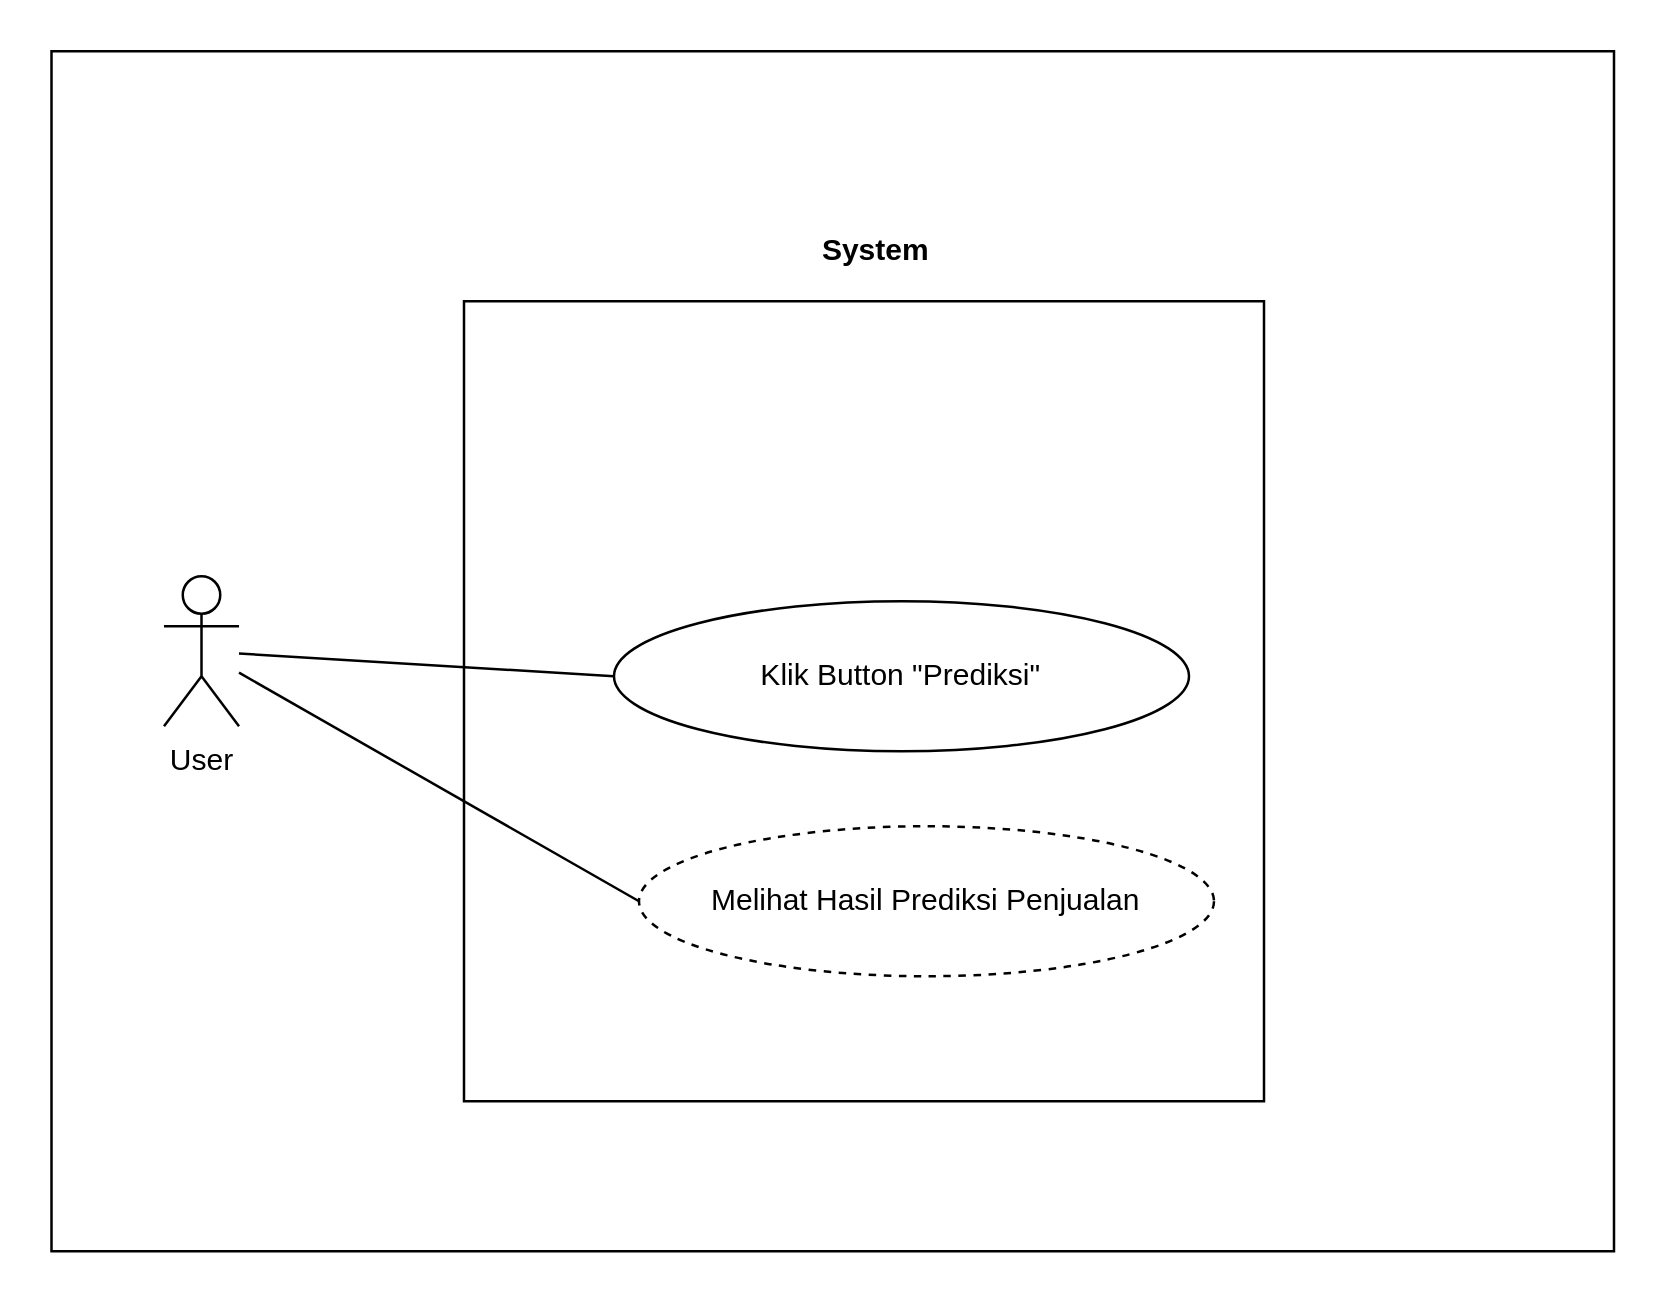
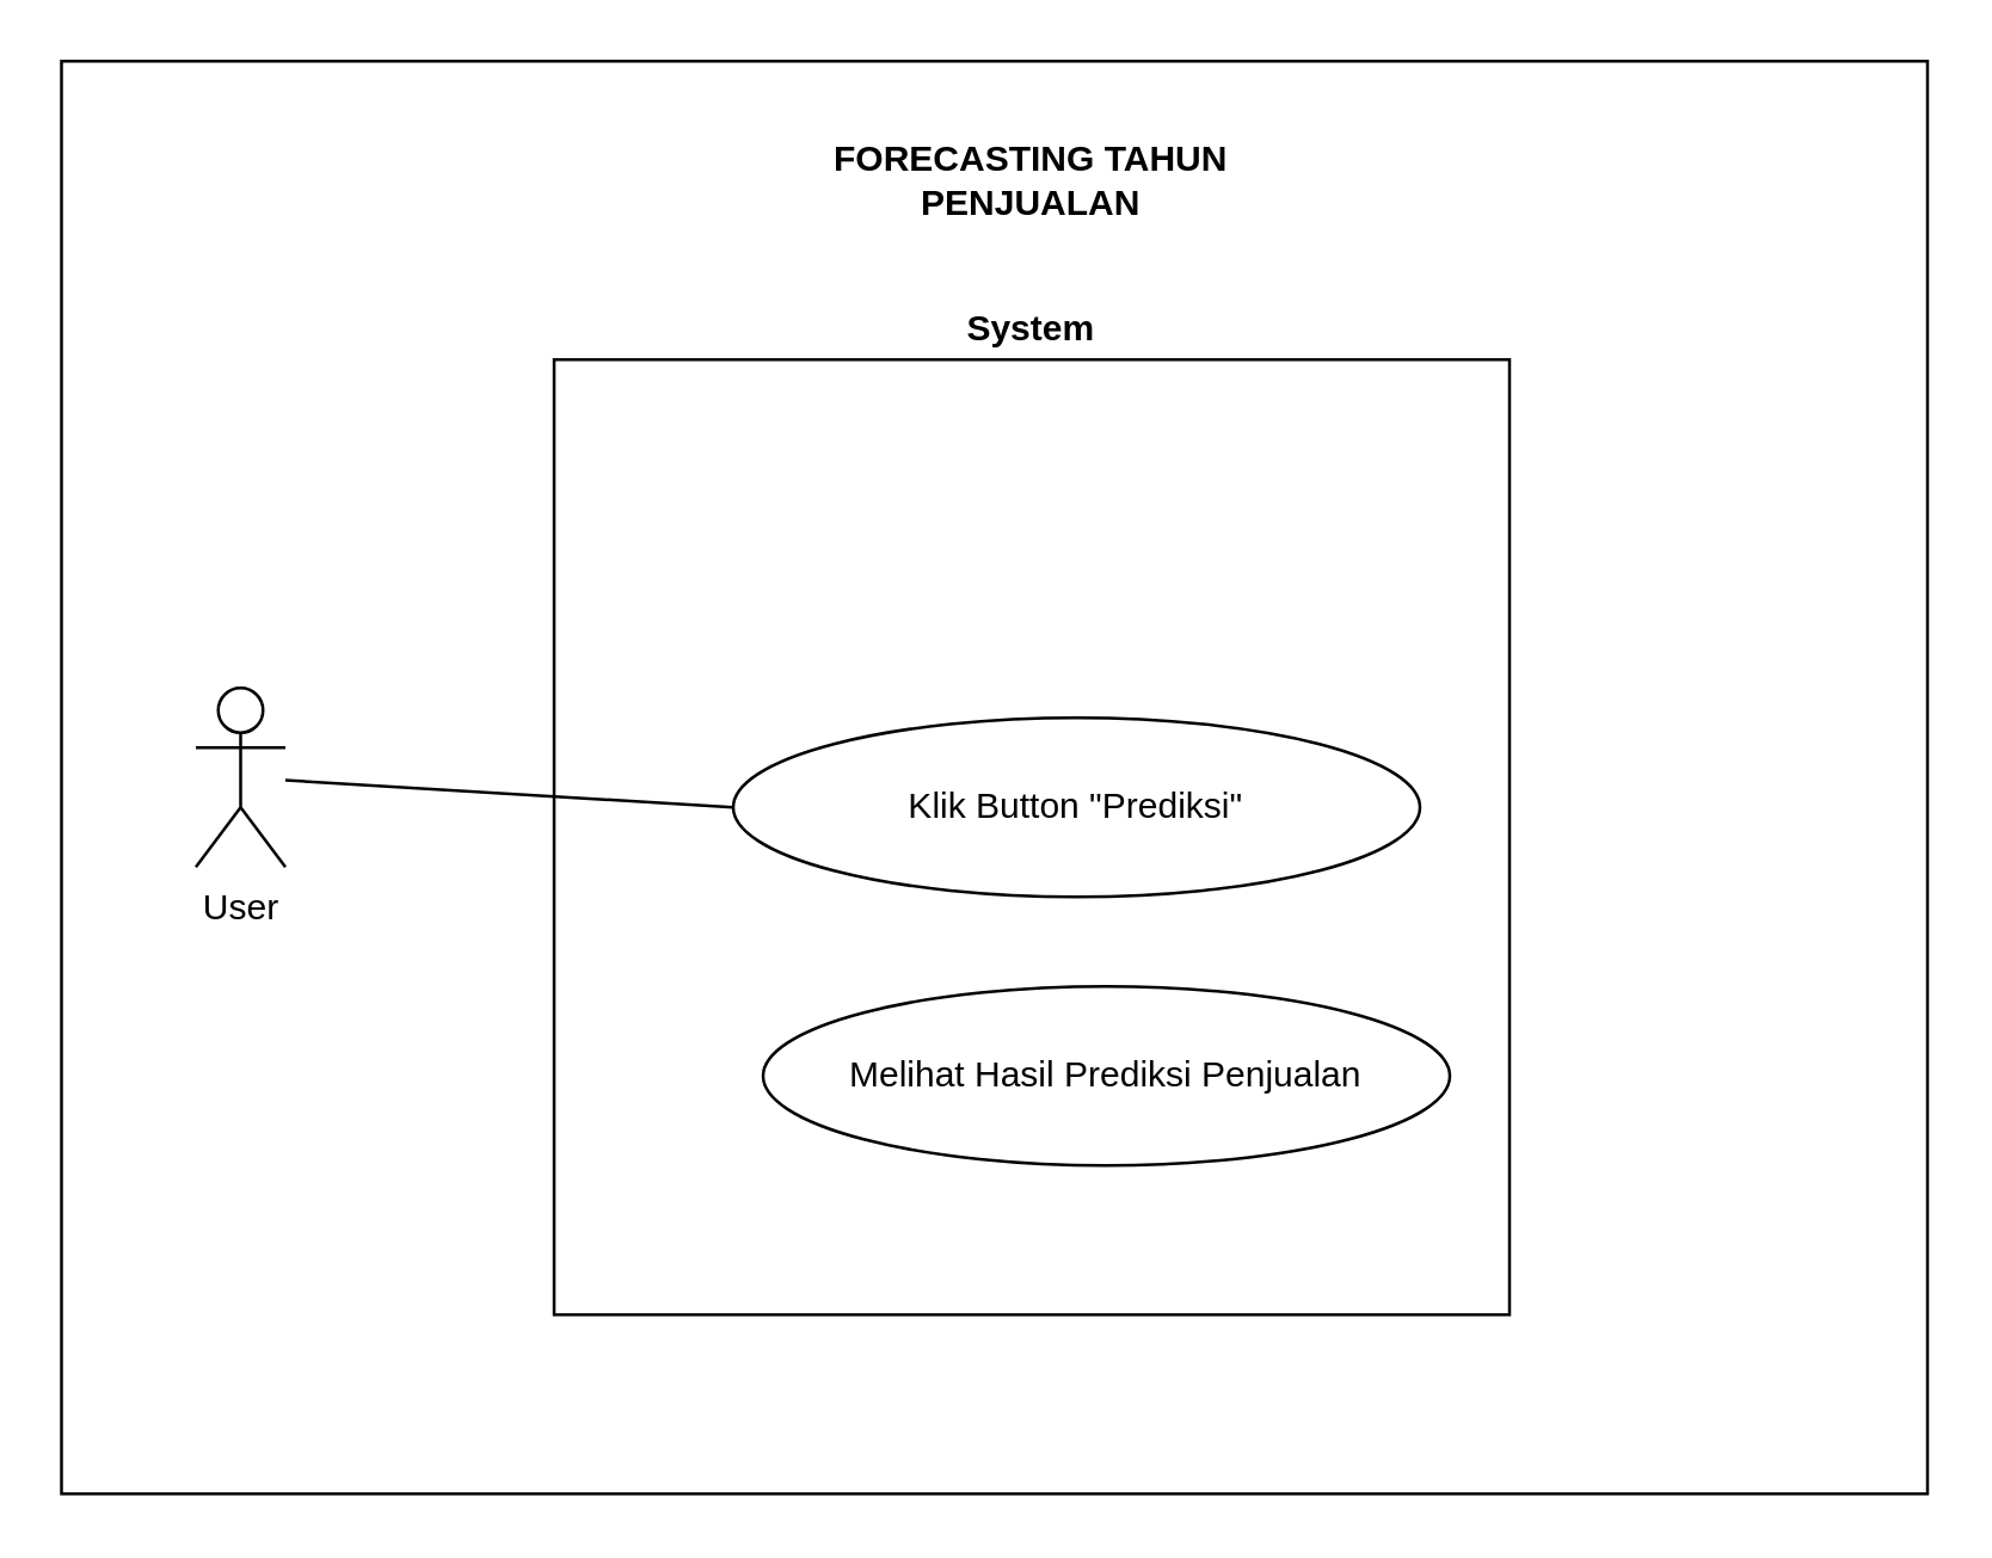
  <mxCell id="0" />
  <mxCell id="1" parent="0" />
  <mxCell id="2" value="" style="rounded=0;whiteSpace=wrap;html=1;" vertex="1" parent="1"><mxGeometry x="20" y="20" width="625" height="480" as="geometry" /></mxCell>
  <mxCell id="3" value="User&lt;br&gt;" style="shape=umlActor;verticalLabelPosition=bottom;verticalAlign=top;html=1;outlineConnect=0;" parent="1" vertex="1"><mxGeometry x="65" y="230" width="30" height="60" as="geometry" /></mxCell>
  <mxCell id="4" value="" style="whiteSpace=wrap;html=1;aspect=fixed;" parent="1" vertex="1"><mxGeometry x="185" y="120" width="320" height="320" as="geometry" /></mxCell>
- <mxCell id="5" value="&lt;b&gt;System&lt;/b&gt;" style="text;html=1;strokeColor=none;fillColor=none;align=center;verticalAlign=middle;whiteSpace=wrap;rounded=0;" parent="1" vertex="1"><mxGeometry x="330" y="90" width="40" height="20" as="geometry" /></mxCell>
+ <mxCell id="5" value="&lt;b&gt;System&lt;/b&gt;" style="text;html=1;strokeColor=none;fillColor=none;align=center;verticalAlign=middle;whiteSpace=wrap;rounded=0;" parent="1" vertex="1"><mxGeometry x="325" y="100" width="40" height="20" as="geometry" /></mxCell>
  <mxCell id="6" value="Klik Button &quot;Prediksi&quot;" style="ellipse;whiteSpace=wrap;html=1;" parent="1" vertex="1"><mxGeometry x="245" y="240" width="230" height="60" as="geometry" /></mxCell>
- <mxCell id="7" value="Melihat Hasil Prediksi Penjualan" style="ellipse;whiteSpace=wrap;html=1;dashed=1;" parent="1" vertex="1"><mxGeometry x="255" y="330" width="230" height="60" as="geometry" /></mxCell>
+ <mxCell id="7" value="Melihat Hasil Prediksi Penjualan" style="ellipse;whiteSpace=wrap;html=1;" parent="1" vertex="1"><mxGeometry x="255" y="330" width="230" height="60" as="geometry" /></mxCell>
  <mxCell id="8" value="" style="endArrow=none;html=1;entryX=0;entryY=0.5;entryDx=0;entryDy=0;" parent="1" source="3" target="6" edge="1"><mxGeometry width="50" height="50" relative="1" as="geometry"><mxPoint x="105" y="260" as="sourcePoint" /><mxPoint x="255" y="190" as="targetPoint" /></mxGeometry></mxCell>
- <mxCell id="9" value="" style="endArrow=none;html=1;entryX=0;entryY=0.5;entryDx=0;entryDy=0;" parent="1" source="3" target="7" edge="1"><mxGeometry width="50" height="50" relative="1" as="geometry"><mxPoint x="105" y="270.909" as="sourcePoint" /><mxPoint x="255" y="280" as="targetPoint" /></mxGeometry></mxCell>
+ <mxCell id="10" value="&lt;b&gt;FORECASTING TAHUN PENJUALAN&lt;/b&gt;" style="text;html=1;strokeColor=none;fillColor=none;align=center;verticalAlign=middle;whiteSpace=wrap;rounded=0;" parent="1" vertex="1"><mxGeometry x="245" y="50" width="200" height="20" as="geometry" /></mxCell>
